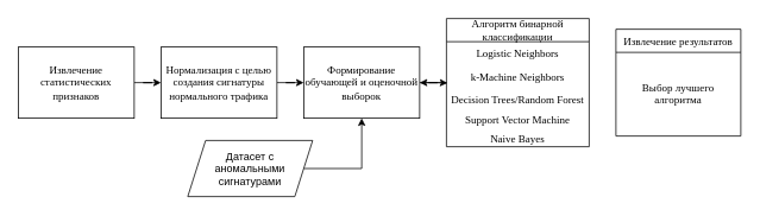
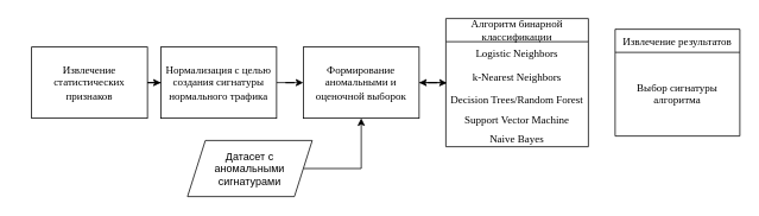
  <mxCell id="0" />
  <mxCell id="1" parent="0" />
  <mxCell id="2" value="" style="edgeStyle=orthogonalEdgeStyle;rounded=0;orthogonalLoop=1;jettySize=auto;html=1;" parent="1" source="3" target="5" edge="1"><mxGeometry relative="1" as="geometry" /></mxCell>
- <mxCell id="3" value="&lt;font face=&quot;Times New Roman&quot;&gt;Извлечение статистических &lt;br&gt;признаков&lt;/font&gt;" style="rounded=0;whiteSpace=wrap;html=1;" parent="1" vertex="1"><mxGeometry x="20" y="52" width="130" height="80" as="geometry" /></mxCell>
+ <mxCell id="3" value="&lt;font face=&quot;Times New Roman&quot;&gt;Извлечение статистических &lt;br&gt;признаков&lt;/font&gt;" style="rounded=0;whiteSpace=wrap;html=1;" parent="1" vertex="1"><mxGeometry x="35" y="52" width="130" height="80" as="geometry" /></mxCell>
  <mxCell id="4" value="" style="edgeStyle=orthogonalEdgeStyle;rounded=0;orthogonalLoop=1;jettySize=auto;html=1;" parent="1" source="5" target="7" edge="1"><mxGeometry relative="1" as="geometry" /></mxCell>
  <mxCell id="5" value="&lt;font face=&quot;Times New Roman&quot;&gt;Нормализация с целью создания сигнатуры нормального трафика&lt;/font&gt;" style="rounded=0;whiteSpace=wrap;html=1;" parent="1" vertex="1"><mxGeometry x="180" y="52" width="130" height="80" as="geometry" /></mxCell>
  <mxCell id="6" style="edgeStyle=orthogonalEdgeStyle;rounded=0;orthogonalLoop=1;jettySize=auto;html=1;entryX=0.007;entryY=0.785;entryDx=0;entryDy=0;entryPerimeter=0;fontFamily=Times New Roman;" parent="1" source="7" target="11" edge="1"><mxGeometry relative="1" as="geometry" /></mxCell>
- <mxCell id="7" value="&lt;font face=&quot;Times New Roman&quot;&gt;Формирование обучающей и оценочной выборок&lt;/font&gt;" style="rounded=0;whiteSpace=wrap;html=1;" parent="1" vertex="1"><mxGeometry x="340" y="52" width="130" height="80" as="geometry" /></mxCell>
+ <mxCell id="7" value="&lt;font face=&quot;Times New Roman&quot;&gt;Формирование аномальными и оценочной выборок&lt;/font&gt;" style="rounded=0;whiteSpace=wrap;html=1;" parent="1" vertex="1"><mxGeometry x="340" y="52" width="130" height="80" as="geometry" /></mxCell>
  <mxCell id="8" style="edgeStyle=orthogonalEdgeStyle;rounded=0;orthogonalLoop=1;jettySize=auto;html=1;fontFamily=Times New Roman;" parent="1" source="9" target="7" edge="1"><mxGeometry relative="1" as="geometry" /></mxCell>
  <mxCell id="9" value="Алгоритм бинарной классификации" style="swimlane;fontStyle=0;childLayout=stackLayout;horizontal=1;startSize=26;fillColor=none;horizontalStack=0;resizeParent=1;resizeParentMax=0;resizeLast=0;collapsible=1;marginBottom=0;fontFamily=Times New Roman;whiteSpace=wrap;" parent="1" vertex="1"><mxGeometry x="500" y="20" width="160" height="144" as="geometry" /></mxCell>
  <mxCell id="10" value="Logistic Neighbors" style="text;strokeColor=none;fillColor=none;align=center;verticalAlign=top;spacingLeft=4;spacingRight=4;overflow=hidden;rotatable=0;points=[[0,0.5],[1,0.5]];portConstraint=eastwest;fontFamily=Times New Roman;" parent="9" vertex="1"><mxGeometry y="26" width="160" height="26" as="geometry" /></mxCell>
- <mxCell id="11" value="k-Machine Neighbors" style="text;strokeColor=none;fillColor=none;align=center;verticalAlign=top;spacingLeft=4;spacingRight=4;overflow=hidden;rotatable=0;points=[[0,0.5],[1,0.5]];portConstraint=eastwest;fontFamily=Times New Roman;" parent="9" vertex="1"><mxGeometry y="52" width="160" height="26" as="geometry" /></mxCell>
+ <mxCell id="11" value="k-Nearest Neighbors" style="text;strokeColor=none;fillColor=none;align=center;verticalAlign=top;spacingLeft=4;spacingRight=4;overflow=hidden;rotatable=0;points=[[0,0.5],[1,0.5]];portConstraint=eastwest;fontFamily=Times New Roman;" parent="9" vertex="1"><mxGeometry y="52" width="160" height="26" as="geometry" /></mxCell>
  <mxCell id="12" value="Decision Trees/Random Forest" style="text;strokeColor=none;fillColor=none;align=center;verticalAlign=top;spacingLeft=4;spacingRight=4;overflow=hidden;rotatable=0;points=[[0,0.5],[1,0.5]];portConstraint=eastwest;fontFamily=Times New Roman;" parent="9" vertex="1"><mxGeometry y="78" width="160" height="22" as="geometry" /></mxCell>
  <mxCell id="13" value="Support Vector Machine" style="text;strokeColor=none;fillColor=none;align=center;verticalAlign=top;spacingLeft=4;spacingRight=4;overflow=hidden;rotatable=0;points=[[0,0.5],[1,0.5]];portConstraint=eastwest;fontFamily=Times New Roman;" parent="9" vertex="1"><mxGeometry y="100" width="160" height="22" as="geometry" /></mxCell>
  <mxCell id="14" value="Naive Bayes" style="text;strokeColor=none;fillColor=none;align=center;verticalAlign=top;spacingLeft=4;spacingRight=4;overflow=hidden;rotatable=0;points=[[0,0.5],[1,0.5]];portConstraint=eastwest;fontFamily=Times New Roman;" parent="9" vertex="1"><mxGeometry y="122" width="160" height="22" as="geometry" /></mxCell>
  <mxCell id="15" value="Извлечение результатов" style="swimlane;fontStyle=0;childLayout=stackLayout;horizontal=1;startSize=26;fillColor=none;horizontalStack=0;resizeParent=1;resizeParentMax=0;resizeLast=0;collapsible=1;marginBottom=0;fontFamily=Times New Roman;" parent="1" vertex="1"><mxGeometry x="690" y="32" width="140" height="120" as="geometry" /></mxCell>
  <mxCell id="16" value=" " style="text;strokeColor=none;fillColor=none;align=left;verticalAlign=top;spacingLeft=4;spacingRight=4;overflow=hidden;rotatable=0;points=[[0,0.5],[1,0.5]];portConstraint=eastwest;" parent="15" vertex="1"><mxGeometry y="26" width="140" height="26" as="geometry" /></mxCell>
- <mxCell id="17" value="Выбор лучшего алгоритма" style="text;strokeColor=none;fillColor=none;align=center;verticalAlign=top;spacingLeft=4;spacingRight=4;overflow=hidden;rotatable=0;points=[[0,0.5],[1,0.5]];portConstraint=eastwest;whiteSpace=wrap;fontFamily=Times New Roman;" parent="15" vertex="1"><mxGeometry y="52" width="140" height="38" as="geometry" /></mxCell>
+ <mxCell id="17" value="Выбор сигнатуры алгоритма" style="text;strokeColor=none;fillColor=none;align=center;verticalAlign=top;spacingLeft=4;spacingRight=4;overflow=hidden;rotatable=0;points=[[0,0.5],[1,0.5]];portConstraint=eastwest;whiteSpace=wrap;fontFamily=Times New Roman;" parent="15" vertex="1"><mxGeometry y="52" width="140" height="38" as="geometry" /></mxCell>
  <mxCell id="18" value=" " style="text;strokeColor=none;fillColor=none;align=left;verticalAlign=top;spacingLeft=4;spacingRight=4;overflow=hidden;rotatable=0;points=[[0,0.5],[1,0.5]];portConstraint=eastwest;" parent="15" vertex="1"><mxGeometry y="90" width="140" height="30" as="geometry" /></mxCell>
  <mxCell id="19" style="edgeStyle=orthogonalEdgeStyle;rounded=0;orthogonalLoop=1;jettySize=auto;html=1;entryX=0.5;entryY=1;entryDx=0;entryDy=0;exitX=1;exitY=0.5;exitDx=0;exitDy=0;" edge="1" parent="1" source="20" target="7"><mxGeometry relative="1" as="geometry"><Array as="points"><mxPoint x="405" y="189" /></Array></mxGeometry></mxCell>
  <mxCell id="20" value="Датасет с &lt;br&gt;аномальными сигнатурами" style="shape=parallelogram;perimeter=parallelogramPerimeter;whiteSpace=wrap;html=1;fixedSize=1;sketch=0;" vertex="1" parent="1"><mxGeometry x="210" y="157" width="140" height="63" as="geometry" /></mxCell>
